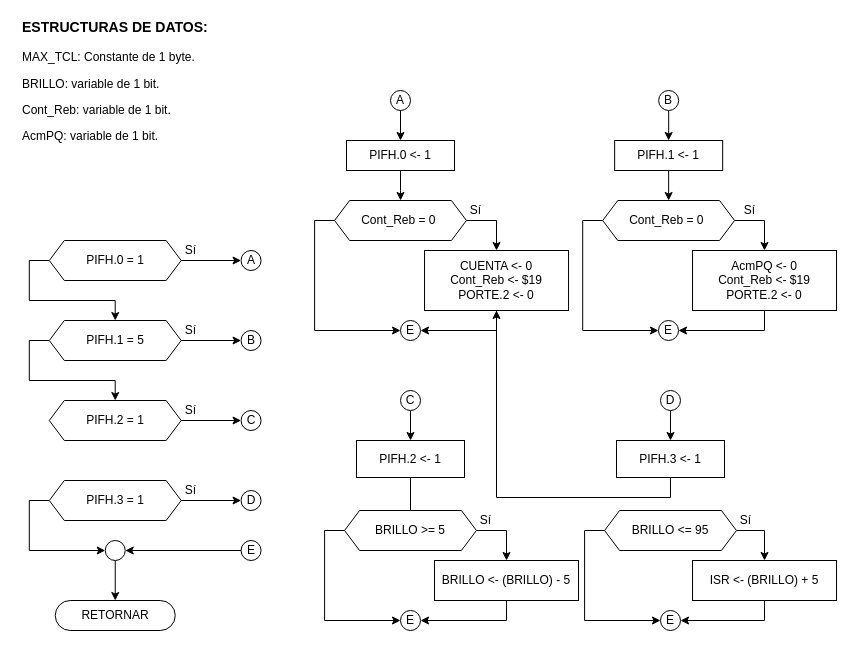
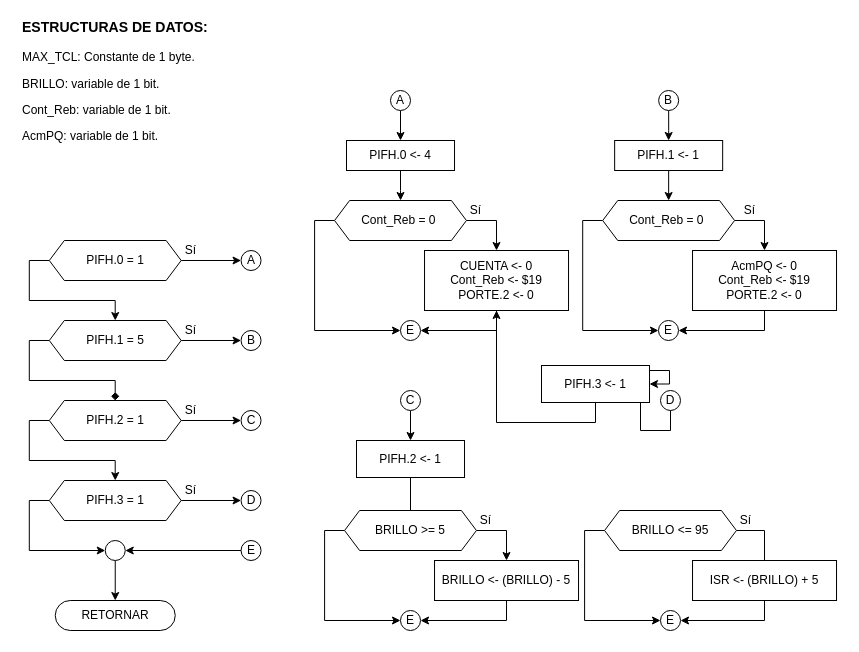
  <mxCell id="0" />
  <mxCell id="1" parent="0" />
  <mxCell id="2" style="edgeStyle=orthogonalEdgeStyle;rounded=0;orthogonalLoop=1;jettySize=auto;html=1;exitX=0;exitY=0.5;exitDx=0;exitDy=0;entryX=0;entryY=0.5;entryDx=0;entryDy=0;" edge="1" parent="1" source="4" target="19"><mxGeometry relative="1" as="geometry" /></mxCell>
  <mxCell id="3" style="edgeStyle=orthogonalEdgeStyle;rounded=0;orthogonalLoop=1;jettySize=auto;html=1;exitX=1;exitY=0.5;exitDx=0;exitDy=0;entryX=0.5;entryY=0;entryDx=0;entryDy=0;" edge="1" parent="1" source="4" target="39"><mxGeometry relative="1" as="geometry" /></mxCell>
  <mxCell id="4" value="Cont_Reb = 0&amp;nbsp;" style="shape=hexagon;perimeter=hexagonPerimeter2;whiteSpace=wrap;html=1;size=0.114;" parent="1" vertex="1"><mxGeometry x="334.07" y="200" width="131.88" height="40" as="geometry" /></mxCell>
  <mxCell id="5" value="Sí" style="text;html=1;align=center;verticalAlign=middle;resizable=0;points=[];autosize=1;" parent="1" vertex="1"><mxGeometry x="460.01" y="200" width="30" height="20" as="geometry" /></mxCell>
  <mxCell id="6" value="&lt;h3 style=&quot;text-align: center&quot;&gt;ESTRUCTURAS DE DATOS:&lt;/h3&gt;&lt;p&gt;MAX_TCL: Constante de 1 byte.&lt;/p&gt;&lt;p&gt;BRILLO: variable de 1 bit.&lt;/p&gt;&lt;p&gt;Cont_Reb: variable de 1 bit.&lt;/p&gt;&lt;p&gt;AcmPQ: variable de 1 bit.&lt;/p&gt;&lt;p&gt;&lt;/p&gt;" style="text;html=1;strokeColor=none;fillColor=none;align=left;verticalAlign=middle;whiteSpace=wrap;rounded=0;" parent="1" vertex="1"><mxGeometry x="20" y="20" width="204.74" height="120" as="geometry" /></mxCell>
  <mxCell id="7" style="edgeStyle=orthogonalEdgeStyle;rounded=0;orthogonalLoop=1;jettySize=auto;html=1;exitX=0;exitY=0.5;exitDx=0;exitDy=0;entryX=0.5;entryY=0;entryDx=0;entryDy=0;" edge="1" parent="1" source="9" target="12"><mxGeometry relative="1" as="geometry" /></mxCell>
  <mxCell id="8" style="edgeStyle=orthogonalEdgeStyle;rounded=0;orthogonalLoop=1;jettySize=auto;html=1;exitX=1;exitY=0.5;exitDx=0;exitDy=0;entryX=0;entryY=0.5;entryDx=0;entryDy=0;" edge="1" parent="1" source="9" target="22"><mxGeometry relative="1" as="geometry" /></mxCell>
  <mxCell id="9" value="PIFH.0 = 1" style="shape=hexagon;perimeter=hexagonPerimeter2;whiteSpace=wrap;html=1;size=0.114;" vertex="1" parent="1"><mxGeometry x="48.8" y="240" width="131.88" height="40" as="geometry" /></mxCell>
- <mxCell id="10" style="edgeStyle=orthogonalEdgeStyle;rounded=0;orthogonalLoop=1;jettySize=auto;html=1;exitX=0;exitY=0.5;exitDx=0;exitDy=0;entryX=0.5;entryY=0;entryDx=0;entryDy=0;" edge="1" parent="1" source="12" target="15"><mxGeometry relative="1" as="geometry" /></mxCell>
+ <mxCell id="10" style="edgeStyle=orthogonalEdgeStyle;rounded=0;orthogonalLoop=1;jettySize=auto;html=1;exitX=0;exitY=0.5;exitDx=0;exitDy=0;entryX=0.5;entryY=0;entryDx=0;entryDy=0;endArrow=diamond;" edge="1" parent="1" source="12" target="15"><mxGeometry relative="1" as="geometry" /></mxCell>
  <mxCell id="11" style="edgeStyle=orthogonalEdgeStyle;rounded=0;orthogonalLoop=1;jettySize=auto;html=1;exitX=1;exitY=0.5;exitDx=0;exitDy=0;entryX=0;entryY=0.5;entryDx=0;entryDy=0;" edge="1" parent="1" source="12" target="23"><mxGeometry relative="1" as="geometry" /></mxCell>
  <mxCell id="12" value="PIFH.1 = 5" style="shape=hexagon;perimeter=hexagonPerimeter2;whiteSpace=wrap;html=1;size=0.114;" vertex="1" parent="1"><mxGeometry x="48.8" y="320" width="131.88" height="40" as="geometry" /></mxCell>
+ <mxCell id="13" style="edgeStyle=orthogonalEdgeStyle;rounded=0;orthogonalLoop=1;jettySize=auto;html=1;exitX=0;exitY=0.5;exitDx=0;exitDy=0;entryX=0.5;entryY=0;entryDx=0;entryDy=0;" edge="1" parent="1" source="15" target="18"><mxGeometry relative="1" as="geometry" /></mxCell>
  <mxCell id="14" style="edgeStyle=orthogonalEdgeStyle;rounded=0;orthogonalLoop=1;jettySize=auto;html=1;exitX=1;exitY=0.5;exitDx=0;exitDy=0;entryX=0;entryY=0.5;entryDx=0;entryDy=0;" edge="1" parent="1" source="15" target="24"><mxGeometry relative="1" as="geometry" /></mxCell>
  <mxCell id="15" value="PIFH.2 = 1" style="shape=hexagon;perimeter=hexagonPerimeter2;whiteSpace=wrap;html=1;size=0.114;" vertex="1" parent="1"><mxGeometry x="48.8" y="400" width="131.88" height="40" as="geometry" /></mxCell>
  <mxCell id="16" style="edgeStyle=orthogonalEdgeStyle;rounded=0;orthogonalLoop=1;jettySize=auto;html=1;exitX=1;exitY=0.5;exitDx=0;exitDy=0;entryX=0;entryY=0.5;entryDx=0;entryDy=0;" edge="1" parent="1" source="18" target="25"><mxGeometry relative="1" as="geometry" /></mxCell>
  <mxCell id="17" style="edgeStyle=orthogonalEdgeStyle;rounded=0;orthogonalLoop=1;jettySize=auto;html=1;exitX=0;exitY=0.5;exitDx=0;exitDy=0;entryX=0;entryY=0.5;entryDx=0;entryDy=0;" edge="1" parent="1" source="18" target="28"><mxGeometry relative="1" as="geometry" /></mxCell>
  <mxCell id="18" value="PIFH.3 = 1" style="shape=hexagon;perimeter=hexagonPerimeter2;whiteSpace=wrap;html=1;size=0.114;" vertex="1" parent="1"><mxGeometry x="48.8" y="480" width="131.88" height="40" as="geometry" /></mxCell>
  <mxCell id="19" value="E" style="ellipse;whiteSpace=wrap;html=1;aspect=fixed;" vertex="1" parent="1"><mxGeometry x="400.01" y="320" width="20" height="20" as="geometry" /></mxCell>
  <mxCell id="20" style="edgeStyle=orthogonalEdgeStyle;rounded=0;orthogonalLoop=1;jettySize=auto;html=1;exitX=0.5;exitY=1;exitDx=0;exitDy=0;entryX=0.5;entryY=0;entryDx=0;entryDy=0;" edge="1" parent="1" source="21" target="52"><mxGeometry relative="1" as="geometry" /></mxCell>
  <mxCell id="21" value="A" style="ellipse;whiteSpace=wrap;html=1;aspect=fixed;" vertex="1" parent="1"><mxGeometry x="390.01" y="90" width="20" height="20" as="geometry" /></mxCell>
  <mxCell id="22" value="A" style="ellipse;whiteSpace=wrap;html=1;aspect=fixed;" vertex="1" parent="1"><mxGeometry x="240.56" y="250" width="20" height="20" as="geometry" /></mxCell>
  <mxCell id="23" value="B" style="ellipse;whiteSpace=wrap;html=1;aspect=fixed;" vertex="1" parent="1"><mxGeometry x="240.56" y="330" width="20" height="20" as="geometry" /></mxCell>
  <mxCell id="24" value="C" style="ellipse;whiteSpace=wrap;html=1;aspect=fixed;" vertex="1" parent="1"><mxGeometry x="240.56" y="410" width="20" height="20" as="geometry" /></mxCell>
  <mxCell id="25" value="D" style="ellipse;whiteSpace=wrap;html=1;aspect=fixed;" vertex="1" parent="1"><mxGeometry x="240.56" y="490" width="20" height="20" as="geometry" /></mxCell>
  <mxCell id="26" value="RETORNAR" style="rounded=1;whiteSpace=wrap;html=1;fontSize=12;glass=0;strokeWidth=1;shadow=0;arcSize=50;" vertex="1" parent="1"><mxGeometry x="54.74" y="600" width="120" height="30" as="geometry" /></mxCell>
  <mxCell id="27" style="edgeStyle=orthogonalEdgeStyle;rounded=0;orthogonalLoop=1;jettySize=auto;html=1;exitX=0.5;exitY=1;exitDx=0;exitDy=0;" edge="1" parent="1" source="28" target="26"><mxGeometry relative="1" as="geometry" /></mxCell>
  <mxCell id="28" value="" style="ellipse;whiteSpace=wrap;html=1;aspect=fixed;" vertex="1" parent="1"><mxGeometry x="104.74" y="540" width="20" height="20" as="geometry" /></mxCell>
  <mxCell id="29" style="edgeStyle=orthogonalEdgeStyle;rounded=0;orthogonalLoop=1;jettySize=auto;html=1;exitX=0;exitY=0.5;exitDx=0;exitDy=0;entryX=1;entryY=0.5;entryDx=0;entryDy=0;" edge="1" parent="1" source="30" target="28"><mxGeometry relative="1" as="geometry" /></mxCell>
  <mxCell id="30" value="E" style="ellipse;whiteSpace=wrap;html=1;aspect=fixed;" vertex="1" parent="1"><mxGeometry x="240.56" y="540" width="20" height="20" as="geometry" /></mxCell>
  <mxCell id="31" style="edgeStyle=orthogonalEdgeStyle;rounded=0;orthogonalLoop=1;jettySize=auto;html=1;exitX=0;exitY=0.5;exitDx=0;exitDy=0;entryX=0;entryY=0.5;entryDx=0;entryDy=0;" edge="1" parent="1" source="33" target="35"><mxGeometry relative="1" as="geometry" /></mxCell>
  <mxCell id="32" style="edgeStyle=orthogonalEdgeStyle;rounded=0;orthogonalLoop=1;jettySize=auto;html=1;exitX=1;exitY=0.5;exitDx=0;exitDy=0;" edge="1" parent="1" source="33" target="41"><mxGeometry relative="1" as="geometry" /></mxCell>
  <mxCell id="33" value="Cont_Reb = 0&amp;nbsp;" style="shape=hexagon;perimeter=hexagonPerimeter2;whiteSpace=wrap;html=1;size=0.114;" vertex="1" parent="1"><mxGeometry x="602.21" y="200" width="131.88" height="40" as="geometry" /></mxCell>
  <mxCell id="34" value="Sí" style="text;html=1;align=center;verticalAlign=middle;resizable=0;points=[];autosize=1;" vertex="1" parent="1"><mxGeometry x="734.09" y="200" width="30" height="20" as="geometry" /></mxCell>
  <mxCell id="35" value="E" style="ellipse;whiteSpace=wrap;html=1;aspect=fixed;" vertex="1" parent="1"><mxGeometry x="658.01" y="320" width="20" height="20" as="geometry" /></mxCell>
  <mxCell id="36" style="edgeStyle=orthogonalEdgeStyle;rounded=0;orthogonalLoop=1;jettySize=auto;html=1;exitX=0.5;exitY=1;exitDx=0;exitDy=0;" edge="1" parent="1" source="37" target="54"><mxGeometry relative="1" as="geometry" /></mxCell>
  <mxCell id="37" value="B" style="ellipse;whiteSpace=wrap;html=1;aspect=fixed;" vertex="1" parent="1"><mxGeometry x="658.15" y="90" width="20" height="20" as="geometry" /></mxCell>
  <mxCell id="38" style="edgeStyle=orthogonalEdgeStyle;rounded=0;orthogonalLoop=1;jettySize=auto;html=1;exitX=0.5;exitY=1;exitDx=0;exitDy=0;entryX=1;entryY=0.5;entryDx=0;entryDy=0;" edge="1" parent="1" source="39" target="19"><mxGeometry relative="1" as="geometry" /></mxCell>
  <mxCell id="39" value="&lt;span&gt;CUENTA &amp;lt;- 0&lt;br&gt;Cont_Reb &amp;lt;- $19&lt;br&gt;PORTE.2 &amp;lt;- 0&lt;br&gt;&lt;/span&gt;" style="rounded=0;whiteSpace=wrap;html=1;" vertex="1" parent="1"><mxGeometry x="424.03" y="250" width="144" height="60" as="geometry" /></mxCell>
  <mxCell id="40" style="edgeStyle=orthogonalEdgeStyle;rounded=0;orthogonalLoop=1;jettySize=auto;html=1;exitX=0.5;exitY=1;exitDx=0;exitDy=0;entryX=1;entryY=0.5;entryDx=0;entryDy=0;" edge="1" parent="1" source="41" target="35"><mxGeometry relative="1" as="geometry" /></mxCell>
  <mxCell id="41" value="&lt;span&gt;AcmPQ &amp;lt;- 0&lt;br&gt;Cont_Reb &amp;lt;- $19&lt;br&gt;PORTE.2 &amp;lt;- 0&lt;br&gt;&lt;/span&gt;" style="rounded=0;whiteSpace=wrap;html=1;" vertex="1" parent="1"><mxGeometry x="692.03" y="250" width="144" height="60" as="geometry" /></mxCell>
  <mxCell id="42" style="edgeStyle=orthogonalEdgeStyle;rounded=0;orthogonalLoop=1;jettySize=auto;html=1;exitX=0;exitY=0.5;exitDx=0;exitDy=0;entryX=0;entryY=0.5;entryDx=0;entryDy=0;" edge="1" parent="1" source="44" target="46"><mxGeometry relative="1" as="geometry" /></mxCell>
  <mxCell id="43" style="edgeStyle=orthogonalEdgeStyle;rounded=0;orthogonalLoop=1;jettySize=auto;html=1;exitX=1;exitY=0.5;exitDx=0;exitDy=0;entryX=0.5;entryY=0;entryDx=0;entryDy=0;" edge="1" parent="1" source="44" target="50"><mxGeometry relative="1" as="geometry" /></mxCell>
  <mxCell id="44" value="BRILLO &amp;gt;= 5" style="shape=hexagon;perimeter=hexagonPerimeter2;whiteSpace=wrap;html=1;size=0.114;" vertex="1" parent="1"><mxGeometry x="344.07" y="510" width="131.88" height="40" as="geometry" /></mxCell>
  <mxCell id="45" value="Sí" style="text;html=1;align=center;verticalAlign=middle;resizable=0;points=[];autosize=1;" vertex="1" parent="1"><mxGeometry x="470.01" y="510" width="30" height="20" as="geometry" /></mxCell>
  <mxCell id="46" value="E" style="ellipse;whiteSpace=wrap;html=1;aspect=fixed;" vertex="1" parent="1"><mxGeometry x="400.01" y="610" width="20" height="20" as="geometry" /></mxCell>
  <mxCell id="47" style="edgeStyle=orthogonalEdgeStyle;rounded=0;orthogonalLoop=1;jettySize=auto;html=1;exitX=0.5;exitY=1;exitDx=0;exitDy=0;" edge="1" parent="1" source="48" target="56"><mxGeometry relative="1" as="geometry" /></mxCell>
  <mxCell id="48" value="C" style="ellipse;whiteSpace=wrap;html=1;aspect=fixed;" vertex="1" parent="1"><mxGeometry x="400.01" y="390" width="20" height="20" as="geometry" /></mxCell>
  <mxCell id="49" style="edgeStyle=orthogonalEdgeStyle;rounded=0;orthogonalLoop=1;jettySize=auto;html=1;exitX=0.5;exitY=1;exitDx=0;exitDy=0;entryX=1;entryY=0.5;entryDx=0;entryDy=0;" edge="1" parent="1" source="50" target="46"><mxGeometry relative="1" as="geometry" /></mxCell>
  <mxCell id="50" value="&lt;span&gt;BRILLO &amp;lt;- (BRILLO) - 5&lt;br&gt;&lt;/span&gt;" style="rounded=0;whiteSpace=wrap;html=1;" vertex="1" parent="1"><mxGeometry x="434.03" y="560" width="144" height="40" as="geometry" /></mxCell>
  <mxCell id="51" style="edgeStyle=orthogonalEdgeStyle;rounded=0;orthogonalLoop=1;jettySize=auto;html=1;exitX=0.5;exitY=1;exitDx=0;exitDy=0;" edge="1" parent="1" source="52" target="4"><mxGeometry relative="1" as="geometry" /></mxCell>
- <mxCell id="52" value="&lt;span&gt;PIFH.0 &amp;lt;- 1&lt;br&gt;&lt;/span&gt;" style="rounded=0;whiteSpace=wrap;html=1;" vertex="1" parent="1"><mxGeometry x="346" y="140" width="108.02" height="30" as="geometry" /></mxCell>
+ <mxCell id="52" value="&lt;span&gt;PIFH.0 &amp;lt;- 4&lt;br&gt;&lt;/span&gt;" style="rounded=0;whiteSpace=wrap;html=1;" vertex="1" parent="1"><mxGeometry x="346" y="140" width="108.02" height="30" as="geometry" /></mxCell>
  <mxCell id="53" style="edgeStyle=orthogonalEdgeStyle;rounded=0;orthogonalLoop=1;jettySize=auto;html=1;exitX=0.5;exitY=1;exitDx=0;exitDy=0;entryX=0.5;entryY=0;entryDx=0;entryDy=0;" edge="1" parent="1" source="54" target="33"><mxGeometry relative="1" as="geometry" /></mxCell>
  <mxCell id="54" value="&lt;span&gt;PIFH.1 &amp;lt;- 1&lt;br&gt;&lt;/span&gt;" style="rounded=0;whiteSpace=wrap;html=1;" vertex="1" parent="1"><mxGeometry x="614.14" y="140" width="108.02" height="30" as="geometry" /></mxCell>
  <mxCell id="55" style="edgeStyle=orthogonalEdgeStyle;rounded=0;orthogonalLoop=1;jettySize=auto;html=1;exitX=0.5;exitY=1;exitDx=0;exitDy=0;entryX=0.5;entryY=0;entryDx=0;entryDy=0;endArrow=none;" edge="1" parent="1" source="56" target="44"><mxGeometry relative="1" as="geometry" /></mxCell>
  <mxCell id="56" value="&lt;span&gt;PIFH.2 &amp;lt;- 1&lt;br&gt;&lt;/span&gt;" style="rounded=0;whiteSpace=wrap;html=1;" vertex="1" parent="1"><mxGeometry x="356" y="440" width="108.02" height="37" as="geometry" /></mxCell>
  <mxCell id="57" style="edgeStyle=orthogonalEdgeStyle;rounded=0;orthogonalLoop=1;jettySize=auto;html=1;exitX=0;exitY=0.5;exitDx=0;exitDy=0;entryX=0;entryY=0.5;entryDx=0;entryDy=0;" edge="1" parent="1" source="59" target="61"><mxGeometry relative="1" as="geometry" /></mxCell>
- <mxCell id="58" style="edgeStyle=orthogonalEdgeStyle;rounded=0;orthogonalLoop=1;jettySize=auto;html=1;exitX=1;exitY=0.5;exitDx=0;exitDy=0;entryX=0.5;entryY=0;entryDx=0;entryDy=0;" edge="1" parent="1" source="59" target="67"><mxGeometry relative="1" as="geometry"><mxPoint x="774.03" y="550" as="targetPoint" /></mxGeometry></mxCell>
+ <mxCell id="58" style="edgeStyle=orthogonalEdgeStyle;rounded=0;orthogonalLoop=1;jettySize=auto;html=1;exitX=1;exitY=0.5;exitDx=0;exitDy=0;entryX=0.5;entryY=0;entryDx=0;entryDy=0;endArrow=none;" edge="1" parent="1" source="59" target="67"><mxGeometry relative="1" as="geometry"><mxPoint x="774.03" y="550" as="targetPoint" /></mxGeometry></mxCell>
  <mxCell id="59" value="BRILLO &amp;lt;= 95" style="shape=hexagon;perimeter=hexagonPerimeter2;whiteSpace=wrap;html=1;size=0.114;" vertex="1" parent="1"><mxGeometry x="604.07" y="510" width="131.88" height="40" as="geometry" /></mxCell>
  <mxCell id="60" value="Sí" style="text;html=1;align=center;verticalAlign=middle;resizable=0;points=[];autosize=1;" vertex="1" parent="1"><mxGeometry x="730.01" y="510" width="30" height="20" as="geometry" /></mxCell>
  <mxCell id="61" value="E" style="ellipse;whiteSpace=wrap;html=1;aspect=fixed;" vertex="1" parent="1"><mxGeometry x="660.01" y="610" width="20" height="20" as="geometry" /></mxCell>
  <mxCell id="62" style="edgeStyle=orthogonalEdgeStyle;rounded=0;orthogonalLoop=1;jettySize=auto;html=1;exitX=0.5;exitY=1;exitDx=0;exitDy=0;" edge="1" parent="1" source="63" target="65"><mxGeometry relative="1" as="geometry" /></mxCell>
  <mxCell id="63" value="D" style="ellipse;whiteSpace=wrap;html=1;aspect=fixed;" vertex="1" parent="1"><mxGeometry x="660.01" y="390" width="20" height="20" as="geometry" /></mxCell>
  <mxCell id="64" style="edgeStyle=orthogonalEdgeStyle;rounded=0;orthogonalLoop=1;jettySize=auto;html=1;exitX=0.5;exitY=1;exitDx=0;exitDy=0;" edge="1" parent="1" source="65" target="39"><mxGeometry relative="1" as="geometry" /></mxCell>
- <mxCell id="65" value="&lt;span&gt;PIFH.3 &amp;lt;- 1&lt;br&gt;&lt;/span&gt;" style="rounded=0;whiteSpace=wrap;html=1;" vertex="1" parent="1"><mxGeometry x="616" y="440" width="108.02" height="37" as="geometry" /></mxCell>
+ <mxCell id="65" value="&lt;span&gt;PIFH.3 &amp;lt;- 1&lt;br&gt;&lt;/span&gt;" style="rounded=0;whiteSpace=wrap;html=1;" vertex="1" parent="1"><mxGeometry x="541" y="365" width="108.02" height="37" as="geometry" /></mxCell>
  <mxCell id="66" style="edgeStyle=orthogonalEdgeStyle;rounded=0;orthogonalLoop=1;jettySize=auto;html=1;exitX=0.5;exitY=1;exitDx=0;exitDy=0;entryX=1;entryY=0.5;entryDx=0;entryDy=0;" edge="1" parent="1" source="67" target="61"><mxGeometry relative="1" as="geometry" /></mxCell>
  <mxCell id="67" value="&lt;span&gt;ISR &amp;lt;- (BRILLO) + 5&lt;br&gt;&lt;/span&gt;" style="rounded=0;whiteSpace=wrap;html=1;" vertex="1" parent="1"><mxGeometry x="692.03" y="560" width="144" height="40" as="geometry" /></mxCell>
  <mxCell id="68" value="Sí" style="text;html=1;align=center;verticalAlign=middle;resizable=0;points=[];autosize=1;" vertex="1" parent="1"><mxGeometry x="174.74" y="240" width="30" height="20" as="geometry" /></mxCell>
  <mxCell id="69" value="Sí" style="text;html=1;align=center;verticalAlign=middle;resizable=0;points=[];autosize=1;" vertex="1" parent="1"><mxGeometry x="174.74" y="320" width="30" height="20" as="geometry" /></mxCell>
  <mxCell id="70" value="Sí" style="text;html=1;align=center;verticalAlign=middle;resizable=0;points=[];autosize=1;" vertex="1" parent="1"><mxGeometry x="174.74" y="400" width="30" height="20" as="geometry" /></mxCell>
  <mxCell id="71" value="Sí" style="text;html=1;align=center;verticalAlign=middle;resizable=0;points=[];autosize=1;" vertex="1" parent="1"><mxGeometry x="174.74" y="480" width="30" height="20" as="geometry" /></mxCell>
